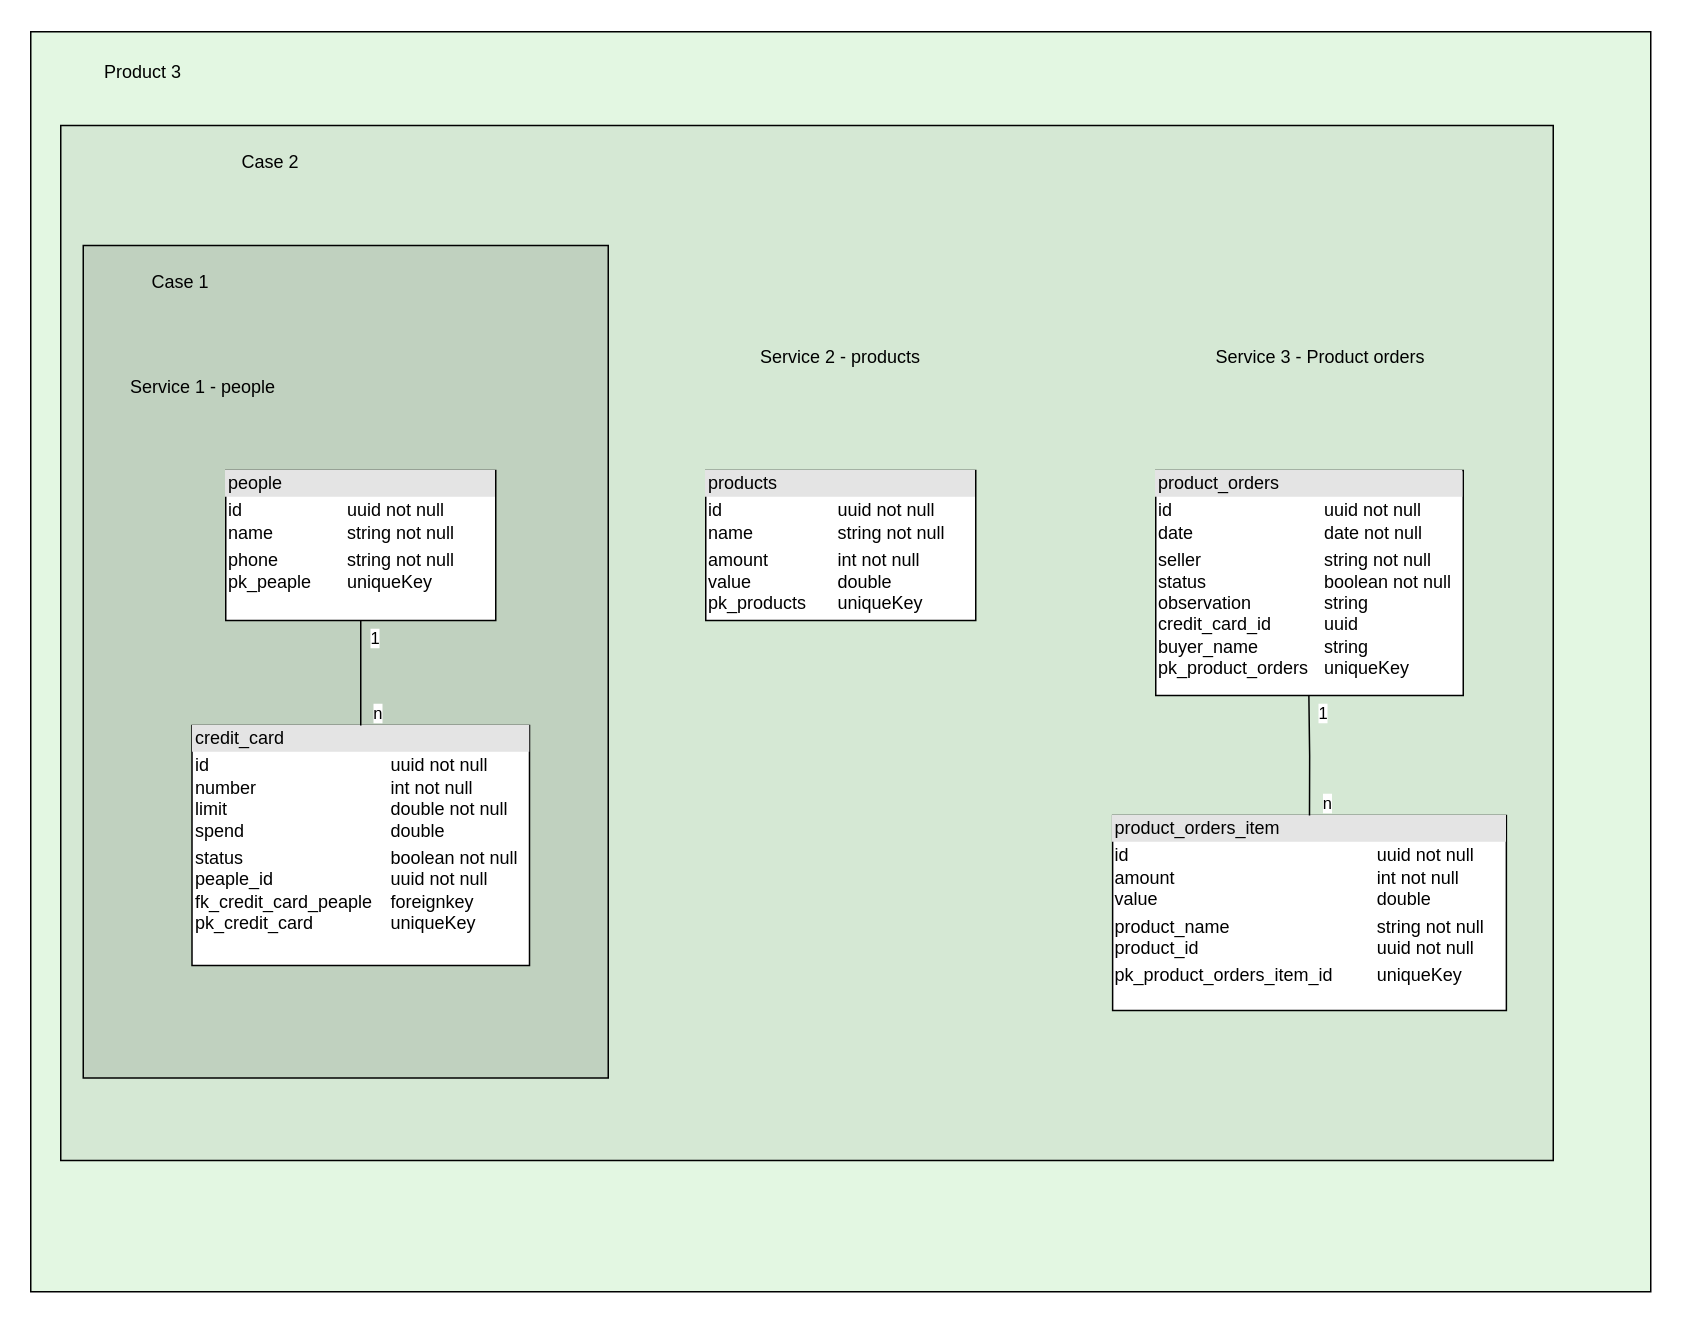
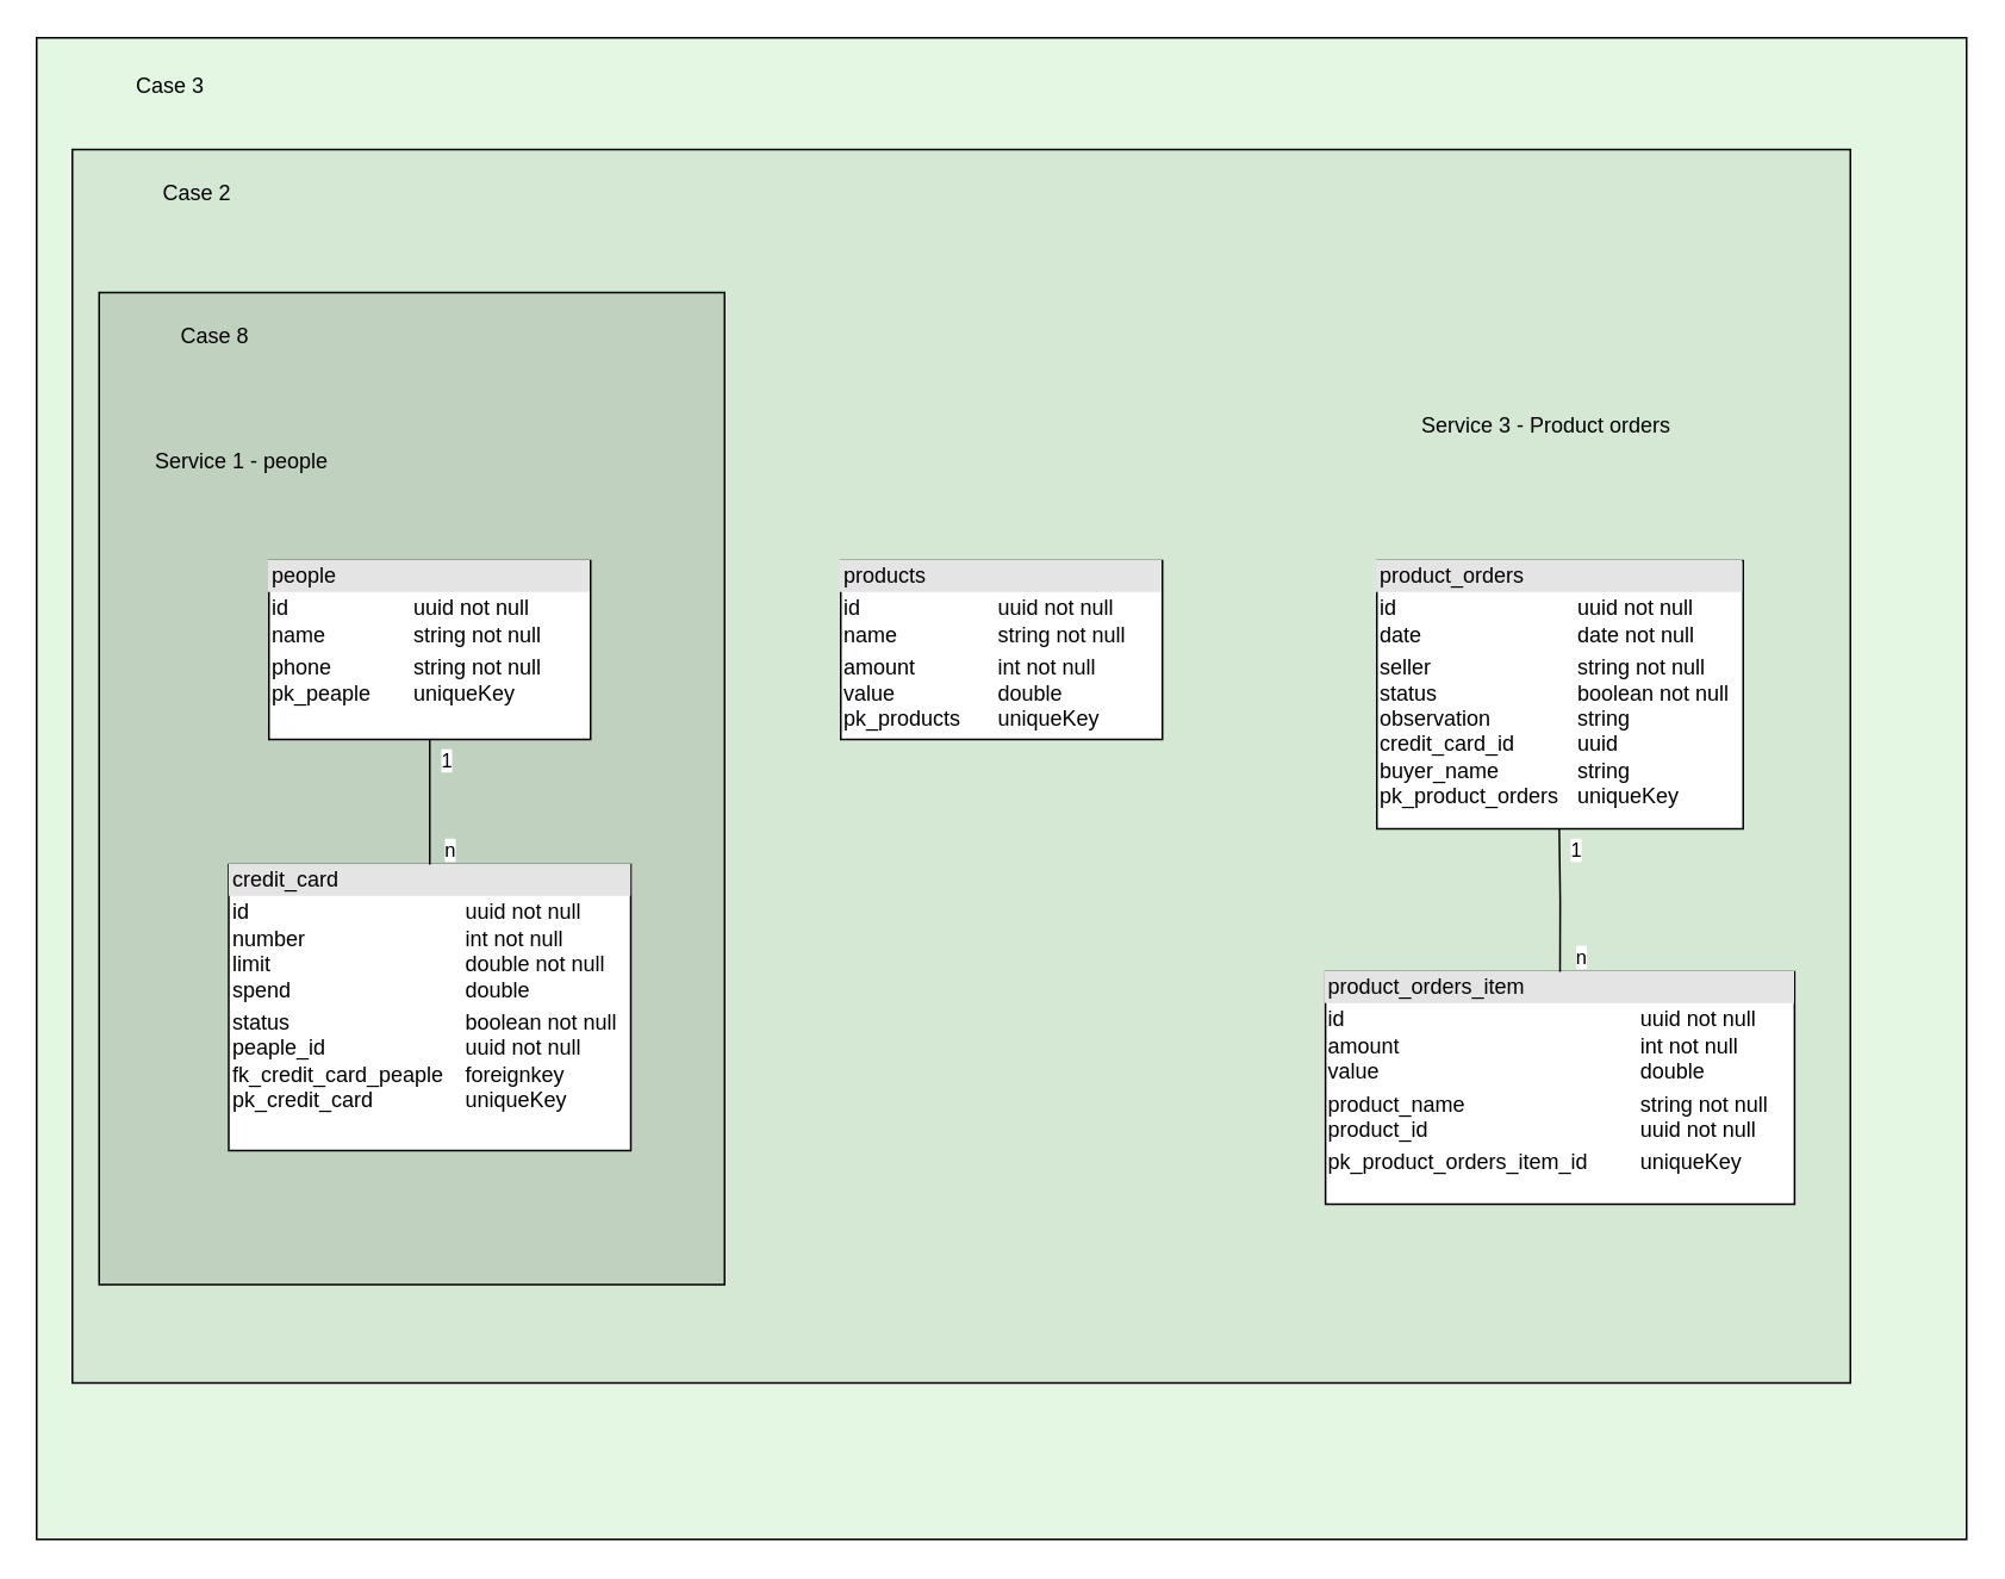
  <mxCell id="0" />
  <mxCell id="1" parent="0" />
  <mxCell id="2" value="" style="verticalLabelPosition=bottom;verticalAlign=top;html=1;shape=mxgraph.basic.rect;fillColor2=none;strokeWidth=1;size=20;indent=5;fillColor=#E3F7E2;" vertex="1" parent="1"><mxGeometry x="20" y="20.5" width="1080" height="840" as="geometry" /></mxCell>
  <mxCell id="3" value="" style="verticalLabelPosition=bottom;verticalAlign=top;html=1;shape=mxgraph.basic.rect;fillColor2=none;strokeWidth=1;size=20;indent=5;fillColor=#D5E8D4;" vertex="1" parent="1"><mxGeometry x="40" y="83" width="995" height="690" as="geometry" /></mxCell>
  <mxCell id="4" value="" style="verticalLabelPosition=bottom;verticalAlign=top;html=1;shape=mxgraph.basic.rect;fillColor2=none;strokeWidth=1;size=20;indent=5;fillColor=#C0D1BF;" vertex="1" parent="1"><mxGeometry x="55" y="163" width="350" height="555" as="geometry" /></mxCell>
  <mxCell id="5" value="Service 1 - people" style="text;html=1;strokeColor=none;fillColor=none;align=center;verticalAlign=middle;whiteSpace=wrap;rounded=0;" vertex="1" parent="1"><mxGeometry x="80" y="243" width="110" height="30" as="geometry" /></mxCell>
- <mxCell id="6" value="Service 3 - Product orders" style="text;html=1;strokeColor=none;fillColor=none;align=center;verticalAlign=middle;whiteSpace=wrap;rounded=0;" vertex="1" parent="1"><mxGeometry x="805" y="223" width="150" height="30" as="geometry" /></mxCell>
- <mxCell id="7" value="Service 2 - products" style="text;html=1;strokeColor=none;fillColor=none;align=center;verticalAlign=middle;whiteSpace=wrap;rounded=0;" vertex="1" parent="1"><mxGeometry x="505" y="223" width="110" height="30" as="geometry" /></mxCell>
+ <mxCell id="6" value="Service 3 - Product orders" style="text;html=1;strokeColor=none;fillColor=none;align=center;verticalAlign=middle;whiteSpace=wrap;rounded=0;" vertex="1" parent="1"><mxGeometry x="790" y="223" width="150" height="30" as="geometry" /></mxCell>
  <mxCell id="8" value="&lt;div style=&quot;box-sizing:border-box;width:100%;background:#e4e4e4;padding:2px;&quot;&gt;people&lt;/div&gt;&lt;table style=&quot;width:100%;font-size:1em;&quot; cellpadding=&quot;2&quot; cellspacing=&quot;0&quot;&gt;&lt;tbody&gt;&lt;tr&gt;&lt;td&gt;id&lt;br&gt;name&lt;/td&gt;&lt;td&gt;uuid not null&lt;br&gt;string not null&lt;br&gt;&lt;/td&gt;&lt;/tr&gt;&lt;tr&gt;&lt;td&gt;phone&lt;br&gt;pk_peaple&lt;span style=&quot;&quot;&gt; &lt;/span&gt;&lt;br&gt;&lt;/td&gt;&lt;td&gt;string not null&lt;br&gt;uniqueKey&lt;br&gt;&lt;/td&gt;&lt;/tr&gt;&lt;tr&gt;&lt;td&gt;&lt;br&gt;&lt;/td&gt;&lt;td&gt;&lt;br&gt;&lt;/td&gt;&lt;/tr&gt;&lt;/tbody&gt;&lt;/table&gt;" style="verticalAlign=top;align=left;overflow=fill;html=1;" vertex="1" parent="1"><mxGeometry x="150" y="313" width="180" height="100" as="geometry" /></mxCell>
  <mxCell id="9" value="&lt;div style=&quot;box-sizing:border-box;width:100%;background:#e4e4e4;padding:2px;&quot;&gt;credit_card&lt;/div&gt;&lt;table style=&quot;width:100%;font-size:1em;&quot; cellpadding=&quot;2&quot; cellspacing=&quot;0&quot;&gt;&lt;tbody&gt;&lt;tr&gt;&lt;td&gt;id&lt;br&gt;number&lt;br&gt;limit&lt;br&gt;spend&lt;/td&gt;&lt;td&gt;uuid not null&lt;br&gt;int not null&lt;br&gt;double not null&lt;br&gt;double&lt;/td&gt;&lt;/tr&gt;&lt;tr&gt;&lt;td&gt;status&lt;br&gt;peaple_id&lt;br&gt;fk_credit_card_peaple&lt;br&gt;pk_credit_card&lt;br&gt;&lt;/td&gt;&lt;td&gt;boolean not null&lt;br&gt;uuid not null&lt;br&gt;foreignkey&lt;br&gt;uniqueKey&lt;br&gt;&lt;/td&gt;&lt;/tr&gt;&lt;tr&gt;&lt;td&gt;&lt;br&gt;&lt;/td&gt;&lt;td&gt;&lt;br&gt;&lt;/td&gt;&lt;/tr&gt;&lt;/tbody&gt;&lt;/table&gt;" style="verticalAlign=top;align=left;overflow=fill;html=1;" vertex="1" parent="1"><mxGeometry x="127.5" y="483" width="225" height="160" as="geometry" /></mxCell>
  <mxCell id="10" value="" style="endArrow=none;html=1;edgeStyle=orthogonalEdgeStyle;rounded=0;exitX=0.5;exitY=1;exitDx=0;exitDy=0;entryX=0.5;entryY=0;entryDx=0;entryDy=0;" edge="1" parent="1" source="8" target="9"><mxGeometry relative="1" as="geometry"><mxPoint x="385" y="553" as="sourcePoint" /><mxPoint x="535" y="563" as="targetPoint" /></mxGeometry></mxCell>
  <mxCell id="11" value="1" style="edgeLabel;resizable=0;html=1;align=left;verticalAlign=bottom;" connectable="0" vertex="1" parent="10"><mxGeometry x="-1" relative="1" as="geometry"><mxPoint x="5" y="20" as="offset" /></mxGeometry></mxCell>
  <mxCell id="12" value="n" style="edgeLabel;resizable=0;html=1;align=right;verticalAlign=bottom;" connectable="0" vertex="1" parent="10"><mxGeometry x="1" relative="1" as="geometry"><mxPoint x="15" as="offset" /></mxGeometry></mxCell>
  <mxCell id="13" value="&lt;div style=&quot;box-sizing:border-box;width:100%;background:#e4e4e4;padding:2px;&quot;&gt;products&lt;/div&gt;&lt;table style=&quot;width:100%;font-size:1em;&quot; cellpadding=&quot;2&quot; cellspacing=&quot;0&quot;&gt;&lt;tbody&gt;&lt;tr&gt;&lt;td&gt;id&lt;br&gt;name&lt;/td&gt;&lt;td&gt;uuid not null&lt;br&gt;string not null&lt;br&gt;&lt;/td&gt;&lt;/tr&gt;&lt;tr&gt;&lt;td&gt;amount&lt;br&gt;value&lt;br&gt;pk_products&lt;br&gt;&lt;/td&gt;&lt;td&gt;int not null&lt;br&gt;double&lt;br&gt;uniqueKey&lt;br&gt;&lt;/td&gt;&lt;/tr&gt;&lt;tr&gt;&lt;td&gt;&lt;br&gt;&lt;/td&gt;&lt;td&gt;&lt;br&gt;&lt;/td&gt;&lt;/tr&gt;&lt;/tbody&gt;&lt;/table&gt;" style="verticalAlign=top;align=left;overflow=fill;html=1;" vertex="1" parent="1"><mxGeometry x="470" y="313" width="180" height="100" as="geometry" /></mxCell>
  <mxCell id="14" value="&lt;div style=&quot;box-sizing:border-box;width:100%;background:#e4e4e4;padding:2px;&quot;&gt;product_orders&lt;/div&gt;&lt;table style=&quot;width:100%;font-size:1em;&quot; cellpadding=&quot;2&quot; cellspacing=&quot;0&quot;&gt;&lt;tbody&gt;&lt;tr&gt;&lt;td&gt;id&lt;br&gt;date&lt;/td&gt;&lt;td&gt;uuid not null&lt;br&gt;date not null&lt;br&gt;&lt;/td&gt;&lt;/tr&gt;&lt;tr&gt;&lt;td&gt;seller&lt;br&gt;status&lt;br&gt;observation&lt;br&gt;credit_card_id&lt;br&gt;buyer_name&lt;br&gt;pk_product_orders&lt;span style=&quot;&quot;&gt;&lt;/span&gt;&lt;br&gt;&lt;/td&gt;&lt;td&gt;string not null&lt;br&gt;boolean not null&lt;br&gt;string&lt;br&gt;uuid&lt;br&gt;string&lt;br&gt;uniqueKey&lt;br&gt;&lt;/td&gt;&lt;/tr&gt;&lt;tr&gt;&lt;td&gt;&lt;br&gt;&lt;/td&gt;&lt;td&gt;&lt;br&gt;&lt;/td&gt;&lt;/tr&gt;&lt;/tbody&gt;&lt;/table&gt;" style="verticalAlign=top;align=left;overflow=fill;html=1;" vertex="1" parent="1"><mxGeometry x="770" y="313" width="205" height="150" as="geometry" /></mxCell>
  <mxCell id="15" value="&lt;div style=&quot;box-sizing:border-box;width:100%;background:#e4e4e4;padding:2px;&quot;&gt;product_orders_item&lt;br&gt;&lt;/div&gt;&lt;table style=&quot;width:100%;font-size:1em;&quot; cellpadding=&quot;2&quot; cellspacing=&quot;0&quot;&gt;&lt;tbody&gt;&lt;tr&gt;&lt;td&gt;id&lt;br&gt;amount&lt;br&gt;value&lt;/td&gt;&lt;td&gt;uuid not null&lt;br&gt;int not null&lt;br&gt;double&lt;/td&gt;&lt;/tr&gt;&lt;tr&gt;&lt;td&gt;product_name&lt;br&gt;product_id&lt;br&gt;&lt;/td&gt;&lt;td&gt;string not null&lt;br&gt;uuid not null&lt;/td&gt;&lt;/tr&gt;&lt;tr&gt;&lt;td&gt;pk_product_orders_item_id&lt;/td&gt;&lt;td&gt;uniqueKey&lt;/td&gt;&lt;/tr&gt;&lt;/tbody&gt;&lt;/table&gt;" style="verticalAlign=top;align=left;overflow=fill;html=1;" vertex="1" parent="1"><mxGeometry x="741.25" y="543" width="262.5" height="130" as="geometry" /></mxCell>
  <mxCell id="16" value="" style="endArrow=none;html=1;edgeStyle=orthogonalEdgeStyle;rounded=0;exitX=0.5;exitY=1;exitDx=0;exitDy=0;entryX=0.5;entryY=0;entryDx=0;entryDy=0;" edge="1" parent="1" target="15"><mxGeometry relative="1" as="geometry"><mxPoint x="872.08" y="463" as="sourcePoint" /><mxPoint x="872.08" y="533" as="targetPoint" /></mxGeometry></mxCell>
  <mxCell id="17" value="1" style="edgeLabel;resizable=0;html=1;align=left;verticalAlign=bottom;" connectable="0" vertex="1" parent="16"><mxGeometry x="-1" relative="1" as="geometry"><mxPoint x="5" y="20" as="offset" /></mxGeometry></mxCell>
  <mxCell id="18" value="n" style="edgeLabel;resizable=0;html=1;align=right;verticalAlign=bottom;" connectable="0" vertex="1" parent="16"><mxGeometry x="1" relative="1" as="geometry"><mxPoint x="15" as="offset" /></mxGeometry></mxCell>
- <mxCell id="19" value="Case 1" style="text;html=1;strokeColor=none;fillColor=none;align=center;verticalAlign=middle;whiteSpace=wrap;rounded=0;" vertex="1" parent="1"><mxGeometry x="65" y="173" width="110" height="30" as="geometry" /></mxCell>
- <mxCell id="20" value="Case 2" style="text;html=1;strokeColor=none;fillColor=none;align=center;verticalAlign=middle;whiteSpace=wrap;rounded=0;" vertex="1" parent="1"><mxGeometry x="125" y="93" width="110" height="30" as="geometry" /></mxCell>
- <mxCell id="21" value="Product 3" style="text;html=1;strokeColor=none;fillColor=none;align=center;verticalAlign=middle;whiteSpace=wrap;rounded=0;" vertex="1" parent="1"><mxGeometry x="40" y="33" width="110" height="30" as="geometry" /></mxCell>
+ <mxCell id="19" value="Case 8" style="text;html=1;strokeColor=none;fillColor=none;align=center;verticalAlign=middle;whiteSpace=wrap;rounded=0;" vertex="1" parent="1"><mxGeometry x="65" y="173" width="110" height="30" as="geometry" /></mxCell>
+ <mxCell id="20" value="Case 2" style="text;html=1;strokeColor=none;fillColor=none;align=center;verticalAlign=middle;whiteSpace=wrap;rounded=0;" vertex="1" parent="1"><mxGeometry x="55" y="93" width="110" height="30" as="geometry" /></mxCell>
+ <mxCell id="21" value="Case 3" style="text;html=1;strokeColor=none;fillColor=none;align=center;verticalAlign=middle;whiteSpace=wrap;rounded=0;" vertex="1" parent="1"><mxGeometry x="40" y="33" width="110" height="30" as="geometry" /></mxCell>
